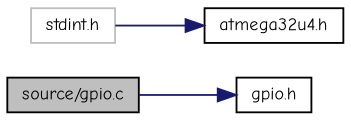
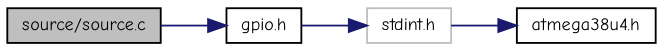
  digraph {
    fontname="Comic Neue"
    rankdir=LR
    node [color=black fillcolor=white fontname="Comic Neue" fontsize=10 shape=record style=filled]
    edge [color=midnightblue fontname="Comic Neue" fontsize=10 labelfontname=Helvetica labelfontsize=10 style=solid]
-   n1 [fillcolor=grey75 fontcolor=black height=0.2 label="source/gpio.c" width=0.4]
+   n1 [fillcolor=grey75 fontcolor=black height=0.2 label="source/source.c" width=0.4]
    n2 [height=0.2 label="gpio.h" width=0.4]
    n3 [color=grey75 height=0.2 label="stdint.h" width=0.4]
-   n4 [height=0.2 label="atmega32u4.h" width=0.4]
+   n4 [height=0.2 label="atmega38u4.h" width=0.4]
    n1 -> n2
+   n2 -> n3
    n3 -> n4
  }
